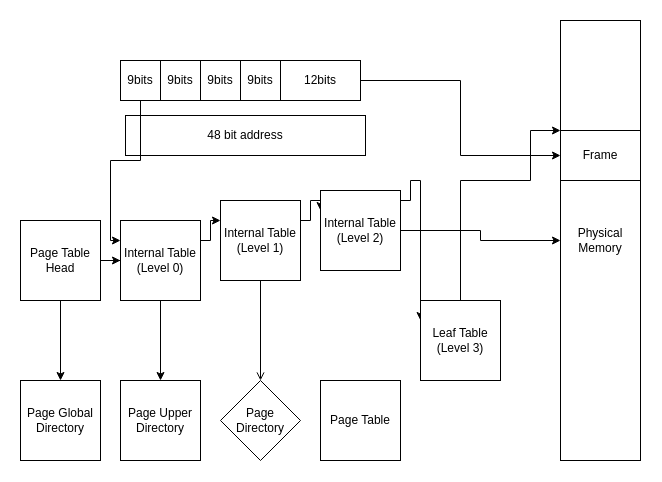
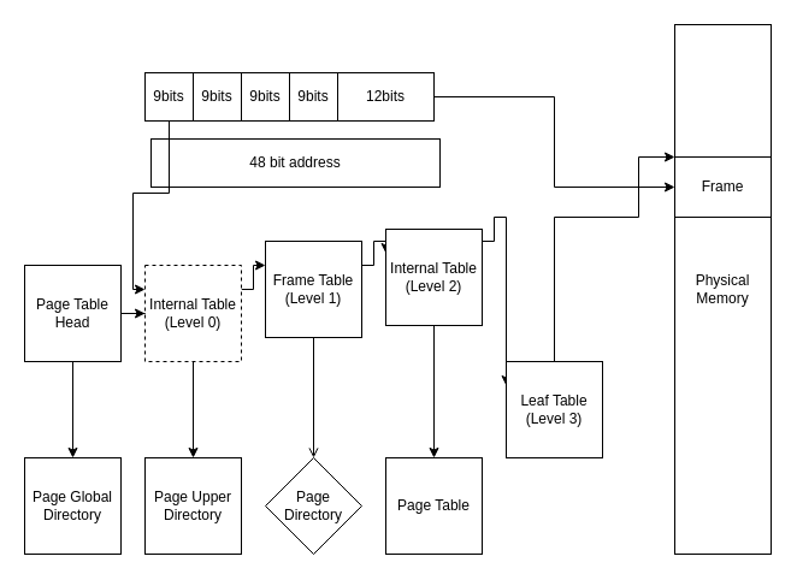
  <mxCell id="0" />
  <mxCell id="1" parent="0" />
  <mxCell id="2" value="48 bit address" style="rounded=0;whiteSpace=wrap;html=1;" vertex="1" parent="1"><mxGeometry x="125" y="115" width="240" height="40" as="geometry" /></mxCell>
  <mxCell id="3" style="edgeStyle=orthogonalEdgeStyle;rounded=0;orthogonalLoop=1;jettySize=auto;html=1;entryX=0;entryY=0.25;entryDx=0;entryDy=0;" edge="1" parent="1" source="4" target="12"><mxGeometry relative="1" as="geometry"><Array as="points"><mxPoint x="140" y="160" /><mxPoint x="110" y="160" /><mxPoint x="110" y="240" /></Array></mxGeometry></mxCell>
  <mxCell id="4" value="9bits" style="rounded=0;whiteSpace=wrap;html=1;" vertex="1" parent="1"><mxGeometry x="120" y="60" width="40" height="40" as="geometry" /></mxCell>
  <mxCell id="5" value="9bits" style="rounded=0;whiteSpace=wrap;html=1;" vertex="1" parent="1"><mxGeometry x="160" y="60" width="40" height="40" as="geometry" /></mxCell>
  <mxCell id="6" value="9bits" style="rounded=0;whiteSpace=wrap;html=1;" vertex="1" parent="1"><mxGeometry x="200" y="60" width="40" height="40" as="geometry" /></mxCell>
  <mxCell id="7" value="9bits" style="rounded=0;whiteSpace=wrap;html=1;" vertex="1" parent="1"><mxGeometry x="240" y="60" width="40" height="40" as="geometry" /></mxCell>
  <mxCell id="8" style="edgeStyle=orthogonalEdgeStyle;rounded=0;orthogonalLoop=1;jettySize=auto;html=1;entryX=0;entryY=0.5;entryDx=0;entryDy=0;" edge="1" parent="1" source="9" target="29"><mxGeometry relative="1" as="geometry" /></mxCell>
  <mxCell id="9" value="12bits" style="rounded=0;whiteSpace=wrap;html=1;" vertex="1" parent="1"><mxGeometry x="280" y="60" width="80" height="40" as="geometry" /></mxCell>
  <mxCell id="10" style="edgeStyle=orthogonalEdgeStyle;rounded=0;orthogonalLoop=1;jettySize=auto;html=1;entryX=0;entryY=0.25;entryDx=0;entryDy=0;" edge="1" parent="1" source="12" target="15"><mxGeometry relative="1" as="geometry"><Array as="points"><mxPoint x="210" y="240" /><mxPoint x="210" y="220" /></Array></mxGeometry></mxCell>
  <mxCell id="11" style="edgeStyle=orthogonalEdgeStyle;rounded=0;orthogonalLoop=1;jettySize=auto;html=1;entryX=0.5;entryY=0;entryDx=0;entryDy=0;" edge="1" parent="1" source="12" target="23"><mxGeometry relative="1" as="geometry" /></mxCell>
- <mxCell id="12" value="Internal Table&lt;br&gt;(Level 0)" style="rounded=0;whiteSpace=wrap;html=1;" vertex="1" parent="1"><mxGeometry x="120" y="220" width="80" height="80" as="geometry" /></mxCell>
+ <mxCell id="12" value="Internal Table&lt;br&gt;(Level 0)" style="rounded=0;whiteSpace=wrap;html=1;dashed=1;" vertex="1" parent="1"><mxGeometry x="120" y="220" width="80" height="80" as="geometry" /></mxCell>
  <mxCell id="13" style="edgeStyle=orthogonalEdgeStyle;rounded=0;orthogonalLoop=1;jettySize=auto;html=1;entryX=0;entryY=0.25;entryDx=0;entryDy=0;" edge="1" parent="1" source="15" target="18"><mxGeometry relative="1" as="geometry"><Array as="points"><mxPoint x="310" y="220" /><mxPoint x="310" y="200" /></Array></mxGeometry></mxCell>
  <mxCell id="14" style="edgeStyle=orthogonalEdgeStyle;rounded=0;orthogonalLoop=1;jettySize=auto;html=1;entryX=0.5;entryY=0;entryDx=0;entryDy=0;endArrow=open;" edge="1" parent="1" source="15" target="24"><mxGeometry relative="1" as="geometry" /></mxCell>
- <mxCell id="15" value="Internal Table&lt;br&gt;(Level 1)" style="rounded=0;whiteSpace=wrap;html=1;" vertex="1" parent="1"><mxGeometry x="220" y="200" width="80" height="80" as="geometry" /></mxCell>
+ <mxCell id="15" value="Frame Table&lt;br&gt;(Level 1)" style="rounded=0;whiteSpace=wrap;html=1;" vertex="1" parent="1"><mxGeometry x="220" y="200" width="80" height="80" as="geometry" /></mxCell>
  <mxCell id="16" style="edgeStyle=orthogonalEdgeStyle;rounded=0;orthogonalLoop=1;jettySize=auto;html=1;entryX=0;entryY=0.25;entryDx=0;entryDy=0;" edge="1" parent="1" source="18" target="20"><mxGeometry relative="1" as="geometry"><Array as="points"><mxPoint x="410" y="200" /><mxPoint x="410" y="180" /></Array></mxGeometry></mxCell>
- <mxCell id="17" style="edgeStyle=orthogonalEdgeStyle;rounded=0;orthogonalLoop=1;jettySize=auto;html=1;" edge="1" parent="1" source="18" target="21"><mxGeometry relative="1" as="geometry" /></mxCell>
+ <mxCell id="17" style="edgeStyle=orthogonalEdgeStyle;rounded=0;orthogonalLoop=1;jettySize=auto;html=1;entryX=0.5;entryY=0;entryDx=0;entryDy=0;" edge="1" parent="1" source="18" target="25"><mxGeometry relative="1" as="geometry" /></mxCell>
  <mxCell id="18" value="Internal Table&lt;br&gt;(Level 2)" style="rounded=0;whiteSpace=wrap;html=1;" vertex="1" parent="1"><mxGeometry x="320" y="190" width="80" height="80" as="geometry" /></mxCell>
  <mxCell id="19" style="edgeStyle=orthogonalEdgeStyle;rounded=0;orthogonalLoop=1;jettySize=auto;html=1;entryX=0;entryY=0.25;entryDx=0;entryDy=0;" edge="1" parent="1" source="20" target="21"><mxGeometry relative="1" as="geometry"><mxPoint x="530" y="130" as="targetPoint" /><Array as="points"><mxPoint x="530" y="180" /><mxPoint x="530" y="130" /></Array></mxGeometry></mxCell>
  <mxCell id="20" value="Leaf Table&lt;br&gt;(Level 3)" style="rounded=0;whiteSpace=wrap;html=1;" vertex="1" parent="1"><mxGeometry x="420" y="300" width="80" height="80" as="geometry" /></mxCell>
  <mxCell id="21" value="Physical Memory" style="rounded=0;whiteSpace=wrap;html=1;" vertex="1" parent="1"><mxGeometry x="560" y="20" width="80" height="440" as="geometry" /></mxCell>
  <mxCell id="22" value="Page Global Directory" style="whiteSpace=wrap;html=1;aspect=fixed;" vertex="1" parent="1"><mxGeometry x="20" y="380" width="80" height="80" as="geometry" /></mxCell>
  <mxCell id="23" value="Page Upper Directory" style="whiteSpace=wrap;html=1;aspect=fixed;" vertex="1" parent="1"><mxGeometry x="120" y="380" width="80" height="80" as="geometry" /></mxCell>
  <mxCell id="24" value="Page Directory" style="rhombus;whiteSpace=wrap;html=1;aspect=fixed;" vertex="1" parent="1"><mxGeometry x="220" y="380" width="80" height="80" as="geometry" /></mxCell>
  <mxCell id="25" value="Page Table" style="whiteSpace=wrap;html=1;aspect=fixed;" vertex="1" parent="1"><mxGeometry x="320" y="380" width="80" height="80" as="geometry" /></mxCell>
  <mxCell id="26" style="edgeStyle=orthogonalEdgeStyle;rounded=0;orthogonalLoop=1;jettySize=auto;html=1;entryX=0;entryY=0.5;entryDx=0;entryDy=0;" edge="1" parent="1" source="28" target="12"><mxGeometry relative="1" as="geometry" /></mxCell>
  <mxCell id="27" style="edgeStyle=orthogonalEdgeStyle;rounded=0;orthogonalLoop=1;jettySize=auto;html=1;entryX=0.5;entryY=0;entryDx=0;entryDy=0;" edge="1" parent="1" source="28" target="22"><mxGeometry relative="1" as="geometry" /></mxCell>
  <mxCell id="28" value="Page Table Head" style="rounded=0;whiteSpace=wrap;html=1;" vertex="1" parent="1"><mxGeometry x="20" y="220" width="80" height="80" as="geometry" /></mxCell>
  <mxCell id="29" value="Frame" style="rounded=0;whiteSpace=wrap;html=1;" vertex="1" parent="1"><mxGeometry x="560" y="130" width="80" height="50" as="geometry" /></mxCell>
